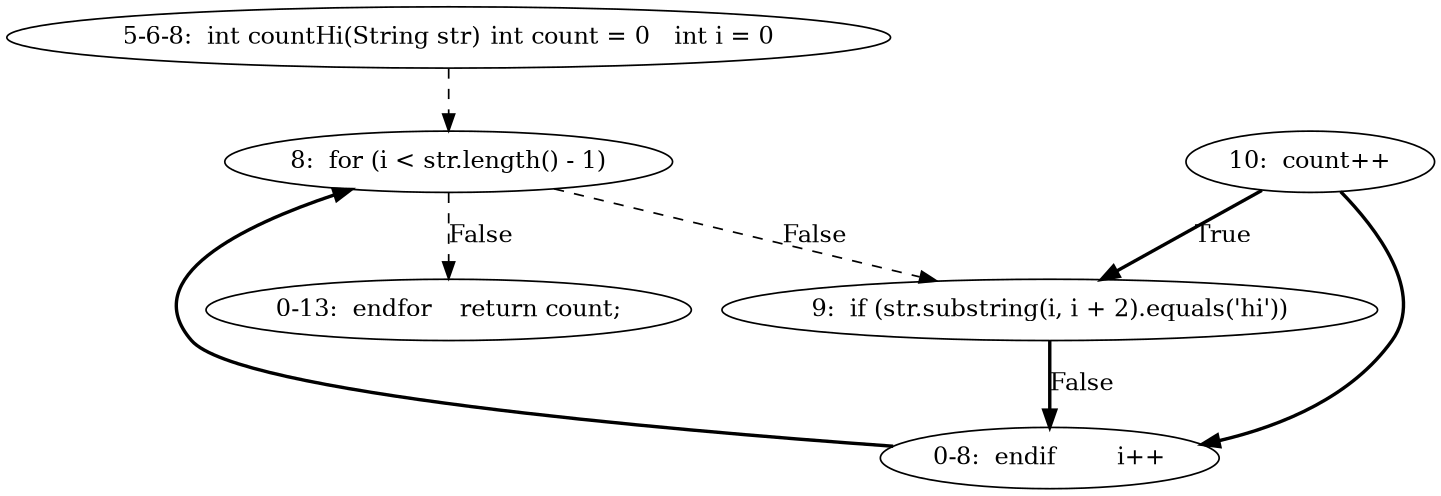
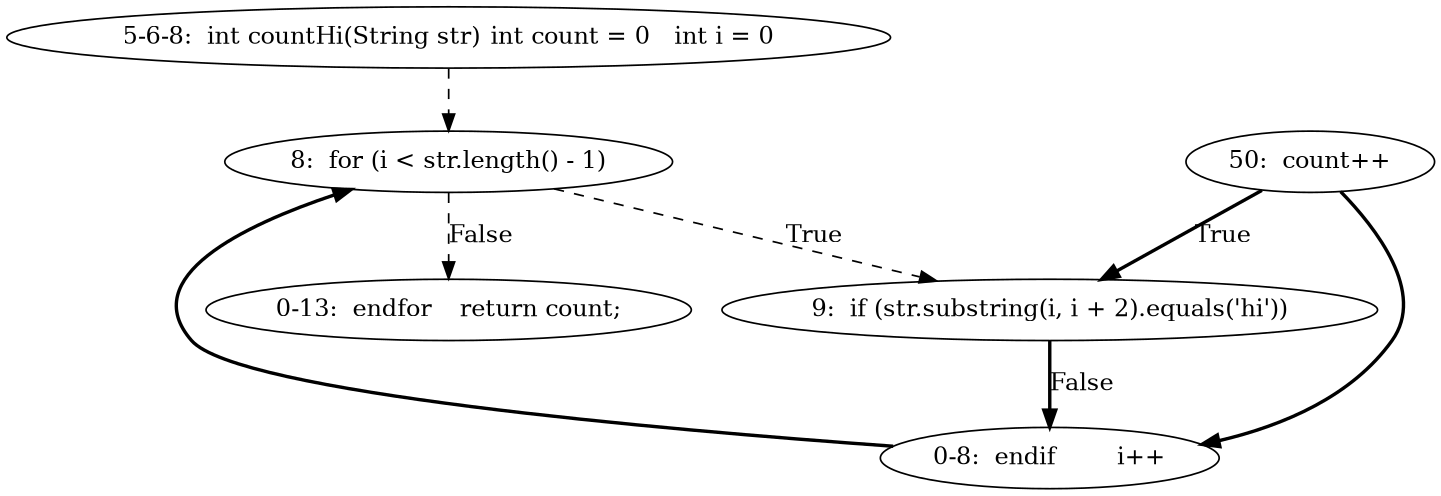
  digraph {
    edge [style=bold]
    n1 [label="5-6-8:  int countHi(String str)	int count = 0	int i = 0"]
    n2 [label="8:  for (i < str.length() - 1)"]
    n3 [label="0-13:  endfor	return count;"]
    n4 [label="9:  if (str.substring(i, i + 2).equals('hi'))"]
    n5 [label="0-8:  endif	i++"]
-   n6 [label="10:  count++"]
+   n6 [label="50:  count++"]
    n1 -> n2 [style=dashed]
    n2 -> n3 [label=False style=dashed]
-   n2 -> n4 [label=False style=dashed]
+   n2 -> n4 [label=True style=dashed]
    n4 -> n5 [label=False]
    n5 -> n2
    n6 -> n4 [label=True]
    n6 -> n5
  }
